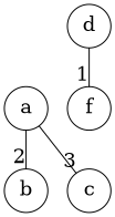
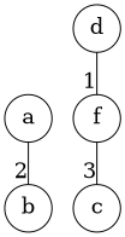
  digraph {
    node [fontsize=18 shape=circle]
    edge [arrowhead=none arrowtail=none dir=both fontsize=18 labelangle=20 labeldistance=2]
    a
    b
    c
    d
    f
    a -> b [headlabel=2]
-   a -> c [headlabel=3]
+   f -> c [headlabel=3]
    d -> f [headlabel=1]
  }
